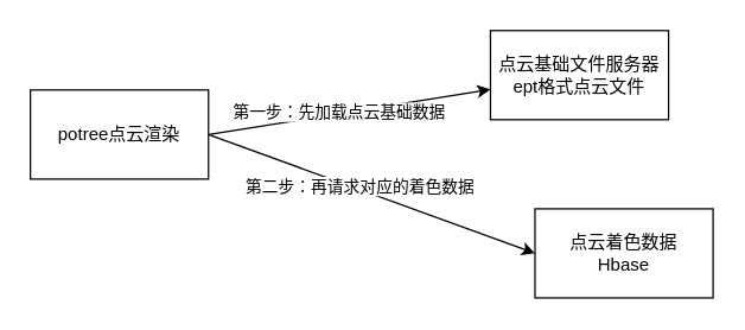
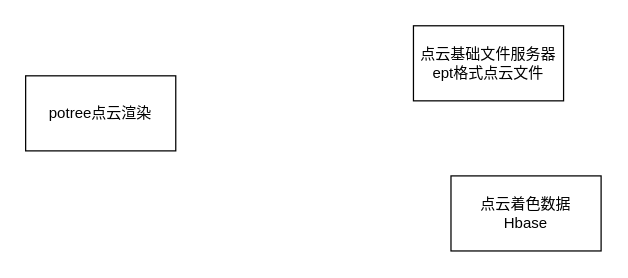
  <mxCell id="0" />
  <mxCell id="1" parent="0" />
- <mxCell id="2" style="rounded=0;orthogonalLoop=1;jettySize=auto;html=1;exitX=1;exitY=0.5;exitDx=0;exitDy=0;" parent="1" source="6" target="7" edge="1"><mxGeometry relative="1" as="geometry" /></mxCell>
- <mxCell id="3" value="第一步：先加载点云基础数据" style="edgeLabel;html=1;align=center;verticalAlign=middle;resizable=0;points=[];" parent="2" vertex="1" connectable="0"><mxGeometry x="-0.07" y="1" relative="1" as="geometry"><mxPoint as="offset" /></mxGeometry></mxCell>
- <mxCell id="4" style="rounded=0;orthogonalLoop=1;jettySize=auto;html=1;exitX=1;exitY=0.5;exitDx=0;exitDy=0;entryX=0;entryY=0.5;entryDx=0;entryDy=0;" parent="1" source="6" target="8" edge="1"><mxGeometry relative="1" as="geometry" /></mxCell>
- <mxCell id="5" value="第二步：再请求对应的着色数据" style="edgeLabel;html=1;align=center;verticalAlign=middle;resizable=0;points=[];" parent="4" vertex="1" connectable="0"><mxGeometry x="-0.087" y="2" relative="1" as="geometry"><mxPoint as="offset" /></mxGeometry></mxCell>
  <mxCell id="6" value="potree点云渲染" style="rounded=0;whiteSpace=wrap;html=1;" parent="1" vertex="1"><mxGeometry x="20" y="60" width="120" height="60" as="geometry" /></mxCell>
  <mxCell id="7" value="点云基础文件服务器&lt;br&gt;ept格式点云文件" style="rounded=0;whiteSpace=wrap;html=1;" parent="1" vertex="1"><mxGeometry x="330" y="20" width="120" height="60" as="geometry" /></mxCell>
  <mxCell id="8" value="点云着色数据&lt;br&gt;Hbase" style="rounded=0;whiteSpace=wrap;html=1;" parent="1" vertex="1"><mxGeometry x="360" y="140" width="120" height="60" as="geometry" /></mxCell>
